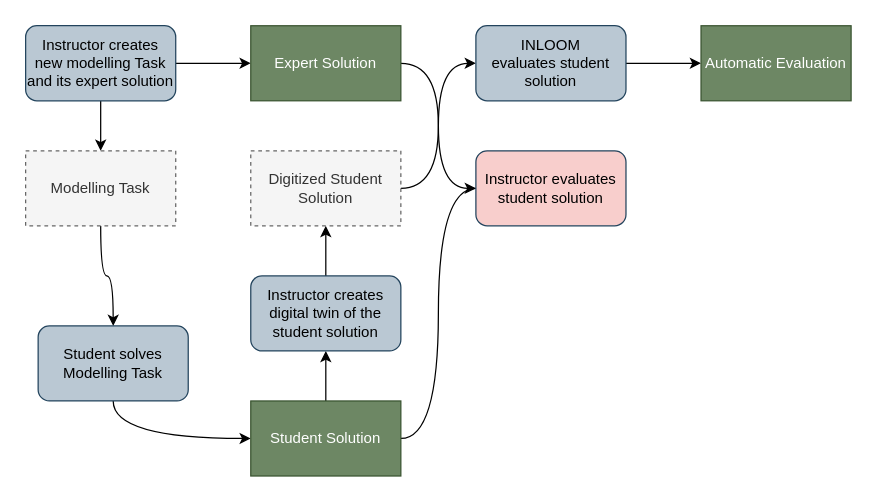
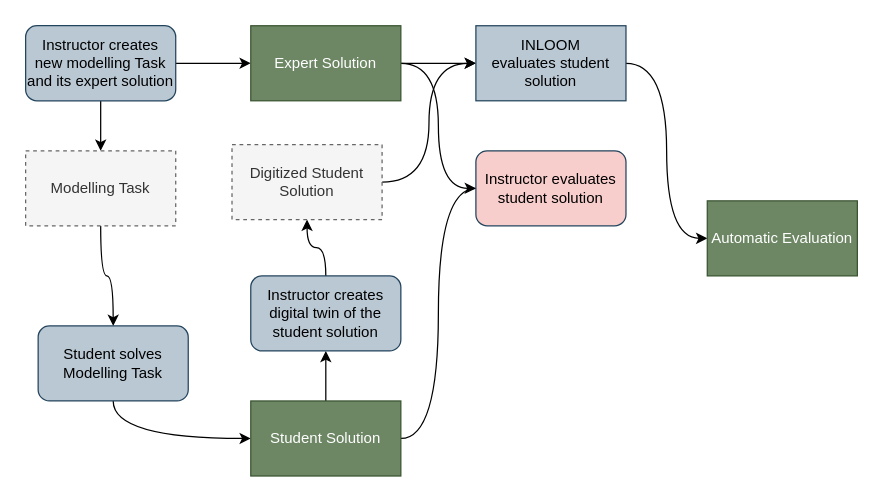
  <mxCell id="0" />
  <mxCell id="1" parent="0" />
  <mxCell id="2" style="edgeStyle=orthogonalEdgeStyle;rounded=0;orthogonalLoop=1;jettySize=auto;html=1;exitX=1;exitY=0.5;exitDx=0;exitDy=0;entryX=0;entryY=0.5;entryDx=0;entryDy=0;curved=1;" parent="1" source="4" target="7" edge="1"><mxGeometry relative="1" as="geometry" /></mxCell>
  <mxCell id="3" style="edgeStyle=orthogonalEdgeStyle;curved=1;rounded=0;orthogonalLoop=1;jettySize=auto;html=1;exitX=0.5;exitY=1;exitDx=0;exitDy=0;entryX=0.5;entryY=0;entryDx=0;entryDy=0;" parent="1" source="4" target="9" edge="1"><mxGeometry relative="1" as="geometry" /></mxCell>
  <mxCell id="4" value="Instructor creates new modelling Task and its expert solution" style="rounded=1;whiteSpace=wrap;html=1;fillColor=#bac8d3;strokeColor=#23445d;" parent="1" vertex="1"><mxGeometry x="20" y="20" width="120" height="60" as="geometry" /></mxCell>
+ <mxCell id="5" style="edgeStyle=orthogonalEdgeStyle;curved=1;rounded=0;orthogonalLoop=1;jettySize=auto;html=1;exitX=1;exitY=0.5;exitDx=0;exitDy=0;entryX=0;entryY=0.5;entryDx=0;entryDy=0;" parent="1" source="7" target="20" edge="1"><mxGeometry relative="1" as="geometry" /></mxCell>
  <mxCell id="6" style="edgeStyle=orthogonalEdgeStyle;curved=1;rounded=0;orthogonalLoop=1;jettySize=auto;html=1;exitX=1;exitY=0.5;exitDx=0;exitDy=0;entryX=0;entryY=0.5;entryDx=0;entryDy=0;" parent="1" source="7" target="21" edge="1"><mxGeometry relative="1" as="geometry" /></mxCell>
  <mxCell id="7" value="Expert Solution" style="rounded=0;whiteSpace=wrap;html=1;fillColor=#6d8764;strokeColor=#3A5431;fontColor=#ffffff;" parent="1" vertex="1"><mxGeometry x="200" y="20" width="120" height="60" as="geometry" /></mxCell>
  <mxCell id="8" style="edgeStyle=orthogonalEdgeStyle;curved=1;rounded=0;orthogonalLoop=1;jettySize=auto;html=1;exitX=0.5;exitY=1;exitDx=0;exitDy=0;entryX=0.5;entryY=0;entryDx=0;entryDy=0;" parent="1" source="9" target="11" edge="1"><mxGeometry relative="1" as="geometry" /></mxCell>
  <mxCell id="9" value="Modelling Task" style="rounded=0;whiteSpace=wrap;html=1;fillColor=#f5f5f5;strokeColor=#666666;fontColor=#333333;dashed=1;" parent="1" vertex="1"><mxGeometry x="20" y="120" width="120" height="60" as="geometry" /></mxCell>
  <mxCell id="10" style="edgeStyle=orthogonalEdgeStyle;curved=1;rounded=0;orthogonalLoop=1;jettySize=auto;html=1;exitX=0.5;exitY=1;exitDx=0;exitDy=0;entryX=0;entryY=0.5;entryDx=0;entryDy=0;" parent="1" source="11" target="14" edge="1"><mxGeometry relative="1" as="geometry" /></mxCell>
  <mxCell id="11" value="Student solves Modelling Task" style="rounded=1;whiteSpace=wrap;html=1;fillColor=#bac8d3;strokeColor=#23445d;" parent="1" vertex="1"><mxGeometry x="30" y="260" width="120" height="60" as="geometry" /></mxCell>
  <mxCell id="12" style="edgeStyle=orthogonalEdgeStyle;curved=1;rounded=0;orthogonalLoop=1;jettySize=auto;html=1;exitX=0.5;exitY=0;exitDx=0;exitDy=0;entryX=0.5;entryY=1;entryDx=0;entryDy=0;" parent="1" source="14" target="16" edge="1"><mxGeometry relative="1" as="geometry" /></mxCell>
  <mxCell id="13" style="edgeStyle=orthogonalEdgeStyle;curved=1;rounded=0;orthogonalLoop=1;jettySize=auto;html=1;exitX=1;exitY=0.5;exitDx=0;exitDy=0;entryX=0;entryY=0.5;entryDx=0;entryDy=0;endArrow=none;" parent="1" source="14" target="21" edge="1"><mxGeometry relative="1" as="geometry" /></mxCell>
  <mxCell id="14" value="Student Solution" style="rounded=0;whiteSpace=wrap;html=1;fillColor=#6d8764;strokeColor=#3A5431;fontColor=#ffffff;" parent="1" vertex="1"><mxGeometry x="200" y="320" width="120" height="60" as="geometry" /></mxCell>
  <mxCell id="15" style="edgeStyle=orthogonalEdgeStyle;curved=1;rounded=0;orthogonalLoop=1;jettySize=auto;html=1;exitX=0.5;exitY=0;exitDx=0;exitDy=0;entryX=0.5;entryY=1;entryDx=0;entryDy=0;" parent="1" source="16" target="18" edge="1"><mxGeometry relative="1" as="geometry" /></mxCell>
  <mxCell id="16" value="Instructor creates&lt;br&gt;digital twin of the student solution" style="rounded=1;whiteSpace=wrap;html=1;fillColor=#bac8d3;strokeColor=#23445d;" parent="1" vertex="1"><mxGeometry x="200" y="220" width="120" height="60" as="geometry" /></mxCell>
  <mxCell id="17" style="edgeStyle=orthogonalEdgeStyle;curved=1;rounded=0;orthogonalLoop=1;jettySize=auto;html=1;exitX=1;exitY=0.5;exitDx=0;exitDy=0;entryX=0;entryY=0.5;entryDx=0;entryDy=0;" parent="1" source="18" target="20" edge="1"><mxGeometry relative="1" as="geometry" /></mxCell>
- <mxCell id="18" value="Digitized Student Solution" style="rounded=0;whiteSpace=wrap;html=1;fillColor=#f5f5f5;strokeColor=#666666;fontColor=#333333;dashed=1;" parent="1" vertex="1"><mxGeometry x="200" y="120" width="120" height="60" as="geometry" /></mxCell>
+ <mxCell id="18" value="Digitized Student Solution" style="rounded=0;whiteSpace=wrap;html=1;fillColor=#f5f5f5;strokeColor=#666666;fontColor=#333333;dashed=1;" parent="1" vertex="1"><mxGeometry x="185" y="115" width="120" height="60" as="geometry" /></mxCell>
  <mxCell id="19" style="edgeStyle=orthogonalEdgeStyle;curved=1;rounded=0;orthogonalLoop=1;jettySize=auto;html=1;exitX=1;exitY=0.5;exitDx=0;exitDy=0;entryX=0;entryY=0.5;entryDx=0;entryDy=0;" parent="1" source="20" target="22" edge="1"><mxGeometry relative="1" as="geometry" /></mxCell>
- <mxCell id="20" value="INLOOM&lt;br&gt;evaluates student solution" style="rounded=1;whiteSpace=wrap;html=1;fillColor=#bac8d3;strokeColor=#23445d;" parent="1" vertex="1"><mxGeometry x="380" y="20" width="120" height="60" as="geometry" /></mxCell>
+ <mxCell id="20" value="INLOOM&lt;br&gt;evaluates student solution" style="whiteSpace=wrap;html=1;fillColor=#bac8d3;strokeColor=#23445d;rounded=0;" parent="1" vertex="1"><mxGeometry x="380" y="20" width="120" height="60" as="geometry" /></mxCell>
  <mxCell id="21" value="Instructor evaluates student solution" style="rounded=1;whiteSpace=wrap;html=1;fillColor=#f8cecc;strokeColor=#23445d;" parent="1" vertex="1"><mxGeometry x="380" y="120" width="120" height="60" as="geometry" /></mxCell>
- <mxCell id="22" value="Automatic Evaluation" style="rounded=0;whiteSpace=wrap;html=1;fillColor=#6d8764;strokeColor=#3A5431;fontColor=#ffffff;" parent="1" vertex="1"><mxGeometry x="560" y="20" width="120" height="60" as="geometry" /></mxCell>
+ <mxCell id="22" value="Automatic Evaluation" style="rounded=0;whiteSpace=wrap;html=1;fillColor=#6d8764;strokeColor=#3A5431;fontColor=#ffffff;" parent="1" vertex="1"><mxGeometry x="565" y="160" width="120" height="60" as="geometry" /></mxCell>
